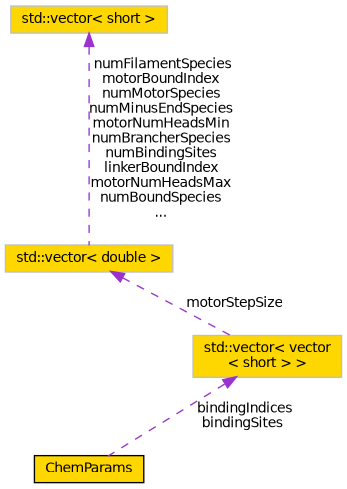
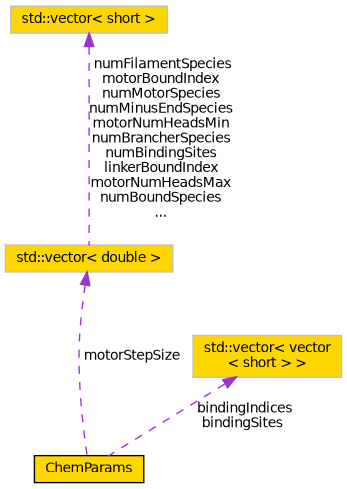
  digraph {
    node [color=grey75 fillcolor=gold fontname=Helvetica fontsize=10 shape=record style=filled]
    edge [color=darkorchid3 dir=back fontname=Helvetica fontsize=10 labelfontname=Helvetica labelfontsize=10 style=dashed]
    n1 [color=black fontcolor=black height=0.2 label=ChemParams width=0.4]
    n2 [height=0.2 label="std::vector\< vector\l\< short \> \>" width=0.4]
    n3 [height=0.2 label="std::vector\< short \>" width=0.4]
    n4 [height=0.2 label="std::vector\< double \>" width=0.4]
    n2 -> n1 [label=" bindingIndices\nbindingSites"]
    n3 -> n4 [label=" numFilamentSpecies\nmotorBoundIndex\nnumMotorSpecies\nnumMinusEndSpecies\nmotorNumHeadsMin\nnumBrancherSpecies\nnumBindingSites\nlinkerBoundIndex\nmotorNumHeadsMax\nnumBoundSpecies\n..."]
-   n4 -> n2 [label=" motorStepSize"]
+   n4 -> n1 [label=" motorStepSize"]
  }
